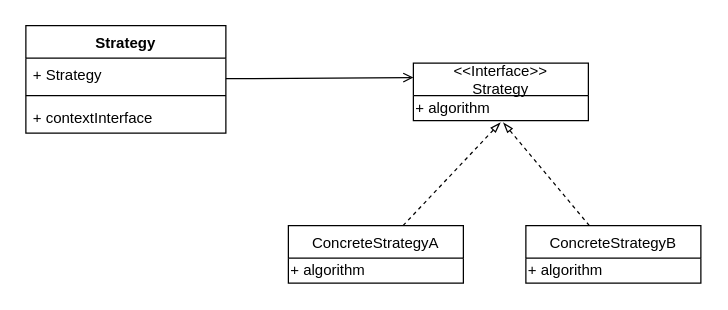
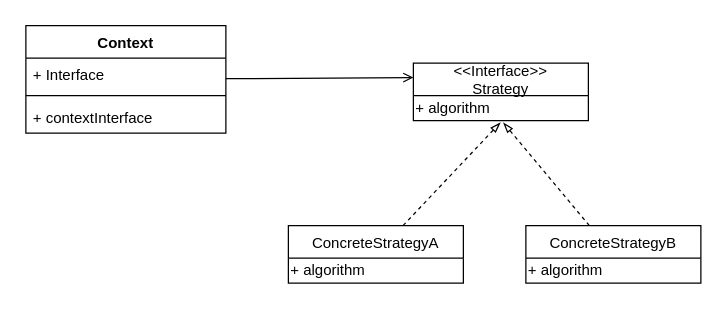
  <mxCell id="0" />
  <mxCell id="1" parent="0" />
  <mxCell id="2" style="edgeStyle=none;rounded=0;orthogonalLoop=1;jettySize=auto;html=1;entryX=0;entryY=0.25;entryDx=0;entryDy=0;endArrow=open;endFill=0;" edge="1" parent="1" source="3" target="7"><mxGeometry relative="1" as="geometry" /></mxCell>
- <mxCell id="3" value="Strategy" style="swimlane;fontStyle=1;align=center;verticalAlign=top;childLayout=stackLayout;horizontal=1;startSize=26;horizontalStack=0;resizeParent=1;resizeParentMax=0;resizeLast=0;collapsible=1;marginBottom=0;" vertex="1" parent="1"><mxGeometry x="20" y="20" width="160" height="86" as="geometry" /></mxCell>
- <mxCell id="4" value="+ Strategy" style="text;strokeColor=none;fillColor=none;align=left;verticalAlign=top;spacingLeft=4;spacingRight=4;overflow=hidden;rotatable=0;points=[[0,0.5],[1,0.5]];portConstraint=eastwest;" vertex="1" parent="3"><mxGeometry y="26" width="160" height="26" as="geometry" /></mxCell>
+ <mxCell id="3" value="Context" style="swimlane;fontStyle=1;align=center;verticalAlign=top;childLayout=stackLayout;horizontal=1;startSize=26;horizontalStack=0;resizeParent=1;resizeParentMax=0;resizeLast=0;collapsible=1;marginBottom=0;" vertex="1" parent="1"><mxGeometry x="20" y="20" width="160" height="86" as="geometry" /></mxCell>
+ <mxCell id="4" value="+ Interface" style="text;strokeColor=none;fillColor=none;align=left;verticalAlign=top;spacingLeft=4;spacingRight=4;overflow=hidden;rotatable=0;points=[[0,0.5],[1,0.5]];portConstraint=eastwest;" vertex="1" parent="3"><mxGeometry y="26" width="160" height="26" as="geometry" /></mxCell>
  <mxCell id="5" value="" style="line;strokeWidth=1;fillColor=none;align=left;verticalAlign=middle;spacingTop=-1;spacingLeft=3;spacingRight=3;rotatable=0;labelPosition=right;points=[];portConstraint=eastwest;" vertex="1" parent="3"><mxGeometry y="52" width="160" height="8" as="geometry" /></mxCell>
  <mxCell id="6" value="+ contextInterface" style="text;strokeColor=none;fillColor=none;align=left;verticalAlign=top;spacingLeft=4;spacingRight=4;overflow=hidden;rotatable=0;points=[[0,0.5],[1,0.5]];portConstraint=eastwest;" vertex="1" parent="3"><mxGeometry y="60" width="160" height="26" as="geometry" /></mxCell>
  <mxCell id="7" value="&lt;&lt;Interface&gt;&gt;&#10;Strategy" style="swimlane;fontStyle=0;childLayout=stackLayout;horizontal=1;startSize=26;fillColor=none;horizontalStack=0;resizeParent=1;resizeParentMax=0;resizeLast=0;collapsible=1;marginBottom=0;" vertex="1" parent="1"><mxGeometry x="330" y="50" width="140" height="46" as="geometry" /></mxCell>
  <mxCell id="8" value="+ algorithm" style="text;html=1;align=left;verticalAlign=middle;resizable=0;points=[];autosize=1;" vertex="1" parent="7"><mxGeometry y="26" width="140" height="20" as="geometry" /></mxCell>
  <mxCell id="9" style="rounded=0;orthogonalLoop=1;jettySize=auto;html=1;dashed=1;endArrow=blockThin;endFill=0;entryX=0.497;entryY=1.08;entryDx=0;entryDy=0;entryPerimeter=0;" edge="1" parent="1" source="10" target="8"><mxGeometry relative="1" as="geometry"><mxPoint x="330" y="120" as="targetPoint" /></mxGeometry></mxCell>
  <mxCell id="10" value="ConcreteStrategyA" style="swimlane;fontStyle=0;childLayout=stackLayout;horizontal=1;startSize=26;fillColor=none;horizontalStack=0;resizeParent=1;resizeParentMax=0;resizeLast=0;collapsible=1;marginBottom=0;" vertex="1" parent="1"><mxGeometry x="230" y="180" width="140" height="46" as="geometry" /></mxCell>
  <mxCell id="11" value="+ algorithm" style="text;html=1;align=left;verticalAlign=middle;resizable=0;points=[];autosize=1;" vertex="1" parent="10"><mxGeometry y="26" width="140" height="20" as="geometry" /></mxCell>
  <mxCell id="12" style="edgeStyle=none;rounded=0;orthogonalLoop=1;jettySize=auto;html=1;dashed=1;endArrow=blockThin;endFill=0;entryX=0.514;entryY=1.08;entryDx=0;entryDy=0;entryPerimeter=0;" edge="1" parent="1" source="13" target="8"><mxGeometry relative="1" as="geometry"><mxPoint x="400" y="110" as="targetPoint" /></mxGeometry></mxCell>
  <mxCell id="13" value="ConcreteStrategyB" style="swimlane;fontStyle=0;childLayout=stackLayout;horizontal=1;startSize=26;fillColor=none;horizontalStack=0;resizeParent=1;resizeParentMax=0;resizeLast=0;collapsible=1;marginBottom=0;" vertex="1" parent="1"><mxGeometry x="420" y="180" width="140" height="46" as="geometry" /></mxCell>
  <mxCell id="14" value="+ algorithm" style="text;html=1;align=left;verticalAlign=middle;resizable=0;points=[];autosize=1;" vertex="1" parent="13"><mxGeometry y="26" width="140" height="20" as="geometry" /></mxCell>
